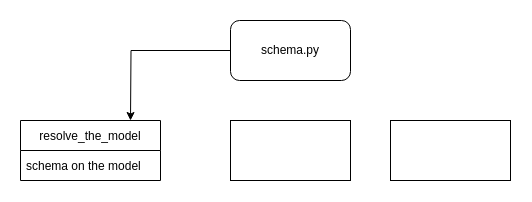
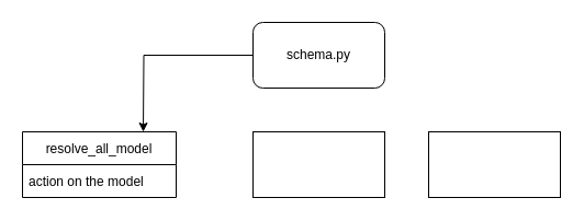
  <mxCell id="0" />
  <mxCell id="1" parent="0" />
  <mxCell id="2" style="edgeStyle=orthogonalEdgeStyle;rounded=0;orthogonalLoop=1;jettySize=auto;html=1;" edge="1" parent="1"><mxGeometry relative="1" as="geometry"><mxPoint x="70" y="180" as="targetPoint" /><mxPoint x="70" y="180" as="sourcePoint" /></mxGeometry></mxCell>
  <mxCell id="3" value="" style="rounded=0;whiteSpace=wrap;html=1;" vertex="1" parent="1"><mxGeometry x="230" y="120" width="120" height="60" as="geometry" /></mxCell>
  <mxCell id="4" value="" style="rounded=0;whiteSpace=wrap;html=1;" vertex="1" parent="1"><mxGeometry x="390" y="120" width="120" height="60" as="geometry" /></mxCell>
  <mxCell id="5" style="edgeStyle=orthogonalEdgeStyle;rounded=0;orthogonalLoop=1;jettySize=auto;html=1;" edge="1" parent="1" source="6"><mxGeometry relative="1" as="geometry"><mxPoint x="130" y="120" as="targetPoint" /></mxGeometry></mxCell>
  <mxCell id="6" value="schema.py" style="whiteSpace=wrap;html=1;rounded=1;" vertex="1" parent="1"><mxGeometry x="230" y="20" width="120" height="60" as="geometry" /></mxCell>
- <mxCell id="7" value="resolve_the_model " style="swimlane;fontStyle=0;childLayout=stackLayout;horizontal=1;startSize=30;horizontalStack=0;resizeParent=1;resizeParentMax=0;resizeLast=0;collapsible=1;marginBottom=0;" vertex="1" parent="1"><mxGeometry x="20" y="120" width="140" height="60" as="geometry" /></mxCell>
- <mxCell id="8" value="schema on the model" style="text;strokeColor=none;fillColor=none;align=left;verticalAlign=middle;spacingLeft=4;spacingRight=4;overflow=hidden;points=[[0,0.5],[1,0.5]];portConstraint=eastwest;rotatable=0;" vertex="1" parent="7"><mxGeometry y="30" width="140" height="30" as="geometry" /></mxCell>
+ <mxCell id="7" value="resolve_all_model " style="swimlane;fontStyle=0;childLayout=stackLayout;horizontal=1;startSize=30;horizontalStack=0;resizeParent=1;resizeParentMax=0;resizeLast=0;collapsible=1;marginBottom=0;" vertex="1" parent="1"><mxGeometry x="20" y="120" width="140" height="60" as="geometry" /></mxCell>
+ <mxCell id="8" value="action on the model" style="text;strokeColor=none;fillColor=none;align=left;verticalAlign=middle;spacingLeft=4;spacingRight=4;overflow=hidden;points=[[0,0.5],[1,0.5]];portConstraint=eastwest;rotatable=0;" vertex="1" parent="7"><mxGeometry y="30" width="140" height="30" as="geometry" /></mxCell>
